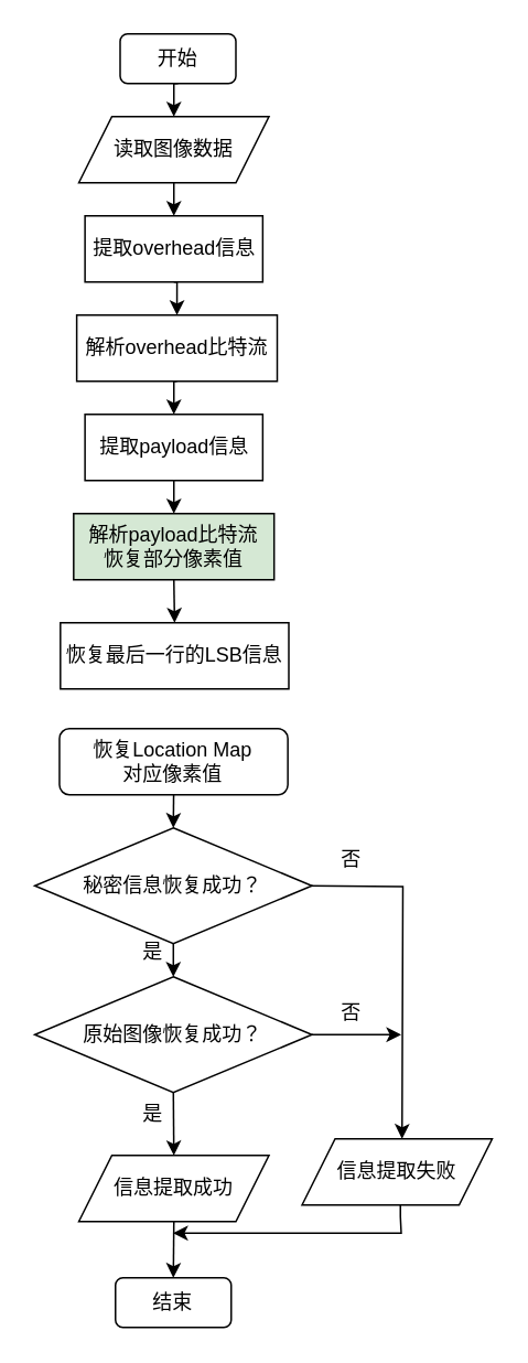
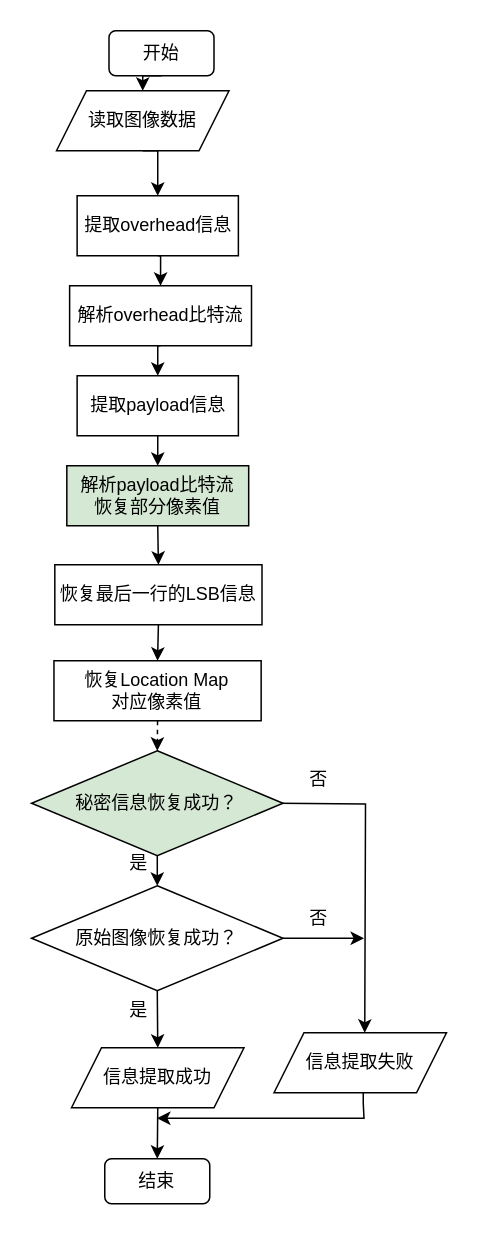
  <mxCell id="0" />
  <mxCell id="1" parent="0" />
  <mxCell id="2" style="edgeStyle=orthogonalEdgeStyle;rounded=0;orthogonalLoop=1;jettySize=auto;html=1;exitX=0.5;exitY=1;exitDx=0;exitDy=0;entryX=0.5;entryY=0;entryDx=0;entryDy=0;" edge="1" parent="1" source="3" target="5"><mxGeometry relative="1" as="geometry" /></mxCell>
  <mxCell id="3" value="开始" style="rounded=1;whiteSpace=wrap;html=1;" vertex="1" parent="1"><mxGeometry x="72" y="20" width="70" height="30" as="geometry" /></mxCell>
  <mxCell id="4" style="edgeStyle=orthogonalEdgeStyle;rounded=0;orthogonalLoop=1;jettySize=auto;html=1;exitX=0.5;exitY=1;exitDx=0;exitDy=0;entryX=0.5;entryY=0;entryDx=0;entryDy=0;" edge="1" parent="1" source="5" target="7"><mxGeometry relative="1" as="geometry" /></mxCell>
- <mxCell id="5" value="读取图像数据" style="shape=parallelogram;perimeter=parallelogramPerimeter;whiteSpace=wrap;html=1;fixedSize=1;" vertex="1" parent="1"><mxGeometry x="47" y="70" width="115" height="40" as="geometry" /></mxCell>
+ <mxCell id="5" value="读取图像数据" style="shape=parallelogram;perimeter=parallelogramPerimeter;whiteSpace=wrap;html=1;fixedSize=1;" vertex="1" parent="1"><mxGeometry x="37" y="60" width="115" height="40" as="geometry" /></mxCell>
  <mxCell id="6" style="edgeStyle=orthogonalEdgeStyle;rounded=0;orthogonalLoop=1;jettySize=auto;html=1;exitX=0.5;exitY=1;exitDx=0;exitDy=0;entryX=0.5;entryY=0;entryDx=0;entryDy=0;" edge="1" parent="1" source="7" target="9"><mxGeometry relative="1" as="geometry" /></mxCell>
  <mxCell id="7" value="提取overhead信息" style="rounded=0;whiteSpace=wrap;html=1;" vertex="1" parent="1"><mxGeometry x="50.75" y="130" width="107.5" height="40" as="geometry" /></mxCell>
  <mxCell id="8" style="edgeStyle=orthogonalEdgeStyle;rounded=0;orthogonalLoop=1;jettySize=auto;html=1;exitX=0.5;exitY=1;exitDx=0;exitDy=0;entryX=0.5;entryY=0;entryDx=0;entryDy=0;" edge="1" parent="1" source="9"><mxGeometry relative="1" as="geometry"><mxPoint x="104.5" y="250" as="targetPoint" /></mxGeometry></mxCell>
  <mxCell id="9" value="解析overhead比特流" style="rounded=0;whiteSpace=wrap;html=1;" vertex="1" parent="1"><mxGeometry x="45.75" y="190" width="121.25" height="40" as="geometry" /></mxCell>
  <mxCell id="10" style="edgeStyle=orthogonalEdgeStyle;rounded=0;orthogonalLoop=1;jettySize=auto;html=1;exitX=0.5;exitY=1;exitDx=0;exitDy=0;entryX=0.5;entryY=0;entryDx=0;entryDy=0;" edge="1" parent="1" source="11" target="15"><mxGeometry relative="1" as="geometry" /></mxCell>
  <mxCell id="11" value="提取payload信息" style="rounded=0;whiteSpace=wrap;html=1;" vertex="1" parent="1"><mxGeometry x="50.75" y="250" width="107.5" height="40" as="geometry" /></mxCell>
  <mxCell id="12" value="结束" style="rounded=1;whiteSpace=wrap;html=1;" vertex="1" parent="1"><mxGeometry x="69.18" y="772" width="70" height="30" as="geometry" /></mxCell>
  <mxCell id="13" value="否" style="text;html=1;strokeColor=none;fillColor=none;align=center;verticalAlign=middle;whiteSpace=wrap;rounded=0;" vertex="1" parent="1"><mxGeometry x="182" y="504" width="60" height="30" as="geometry" /></mxCell>
  <mxCell id="14" style="edgeStyle=orthogonalEdgeStyle;rounded=0;orthogonalLoop=1;jettySize=auto;html=1;exitX=0.5;exitY=1;exitDx=0;exitDy=0;entryX=0.5;entryY=0;entryDx=0;entryDy=0;" edge="1" parent="1" source="15" target="17"><mxGeometry relative="1" as="geometry" /></mxCell>
  <mxCell id="15" value="解析payload比特流&lt;br&gt;恢复部分像素值" style="rounded=0;whiteSpace=wrap;html=1;fillColor=#d5e8d4;" vertex="1" parent="1"><mxGeometry x="43.88" y="310" width="121.25" height="40" as="geometry" /></mxCell>
+ <mxCell id="16" style="edgeStyle=orthogonalEdgeStyle;rounded=0;orthogonalLoop=1;jettySize=auto;html=1;exitX=0.5;exitY=1;exitDx=0;exitDy=0;entryX=0.5;entryY=0;entryDx=0;entryDy=0;" edge="1" parent="1" source="17" target="19"><mxGeometry relative="1" as="geometry" /></mxCell>
  <mxCell id="17" value="恢复最后一行的LSB信息" style="rounded=0;whiteSpace=wrap;html=1;" vertex="1" parent="1"><mxGeometry x="35.88" y="376" width="138.12" height="40" as="geometry" /></mxCell>
- <mxCell id="18" style="edgeStyle=orthogonalEdgeStyle;rounded=0;orthogonalLoop=1;jettySize=auto;html=1;exitX=0.5;exitY=1;exitDx=0;exitDy=0;entryX=0.5;entryY=0;entryDx=0;entryDy=0;" edge="1" parent="1" source="19" target="22"><mxGeometry relative="1" as="geometry" /></mxCell>
- <mxCell id="19" value="恢复Location Map&lt;br&gt;对应像素值" style="whiteSpace=wrap;html=1;rounded=1;" vertex="1" parent="1"><mxGeometry x="35.31" y="440" width="138.12" height="40" as="geometry" /></mxCell>
+ <mxCell id="18" style="edgeStyle=orthogonalEdgeStyle;rounded=0;orthogonalLoop=1;jettySize=auto;html=1;exitX=0.5;exitY=1;exitDx=0;exitDy=0;entryX=0.5;entryY=0;entryDx=0;entryDy=0;dashed=1;" edge="1" parent="1" source="19" target="22"><mxGeometry relative="1" as="geometry" /></mxCell>
+ <mxCell id="19" value="恢复Location Map&lt;br&gt;对应像素值" style="rounded=0;whiteSpace=wrap;html=1;" vertex="1" parent="1"><mxGeometry x="35.31" y="440" width="138.12" height="40" as="geometry" /></mxCell>
  <mxCell id="20" style="edgeStyle=orthogonalEdgeStyle;rounded=0;orthogonalLoop=1;jettySize=auto;html=1;exitX=0.5;exitY=1;exitDx=0;exitDy=0;entryX=0.5;entryY=0;entryDx=0;entryDy=0;" edge="1" parent="1" source="22" target="25"><mxGeometry relative="1" as="geometry" /></mxCell>
  <mxCell id="21" style="edgeStyle=orthogonalEdgeStyle;rounded=0;orthogonalLoop=1;jettySize=auto;html=1;exitX=1;exitY=0.5;exitDx=0;exitDy=0;entryX=0.5;entryY=0;entryDx=0;entryDy=0;" edge="1" parent="1"><mxGeometry relative="1" as="geometry"><mxPoint x="242.5" y="688" as="targetPoint" /><mxPoint x="185" y="535" as="sourcePoint" /></mxGeometry></mxCell>
- <mxCell id="22" value="秘密信息恢复成功？" style="rhombus;whiteSpace=wrap;html=1;" vertex="1" parent="1"><mxGeometry x="20.37" y="500" width="167.63" height="70" as="geometry" /></mxCell>
+ <mxCell id="22" value="秘密信息恢复成功？" style="rhombus;whiteSpace=wrap;html=1;fillColor=#d5e8d4;" vertex="1" parent="1"><mxGeometry x="20.37" y="500" width="167.63" height="70" as="geometry" /></mxCell>
  <mxCell id="23" style="edgeStyle=orthogonalEdgeStyle;rounded=0;orthogonalLoop=1;jettySize=auto;html=1;exitX=0.5;exitY=1;exitDx=0;exitDy=0;entryX=0.5;entryY=0;entryDx=0;entryDy=0;" edge="1" parent="1" source="25" target="27"><mxGeometry relative="1" as="geometry" /></mxCell>
  <mxCell id="24" style="edgeStyle=orthogonalEdgeStyle;rounded=0;orthogonalLoop=1;jettySize=auto;html=1;exitX=1;exitY=0.5;exitDx=0;exitDy=0;" edge="1" parent="1" source="25"><mxGeometry relative="1" as="geometry"><mxPoint x="242" y="625" as="targetPoint" /><Array as="points"><mxPoint x="232" y="625" /><mxPoint x="232" y="625" /></Array></mxGeometry></mxCell>
  <mxCell id="25" value="原始图像恢复成功？" style="rhombus;whiteSpace=wrap;html=1;" vertex="1" parent="1"><mxGeometry x="20.37" y="590" width="167.63" height="70" as="geometry" /></mxCell>
  <mxCell id="26" style="edgeStyle=orthogonalEdgeStyle;rounded=0;orthogonalLoop=1;jettySize=auto;html=1;exitX=0.5;exitY=1;exitDx=0;exitDy=0;entryX=0.5;entryY=0;entryDx=0;entryDy=0;" edge="1" parent="1" source="27" target="12"><mxGeometry relative="1" as="geometry" /></mxCell>
  <mxCell id="27" value="信息提取成功" style="shape=parallelogram;perimeter=parallelogramPerimeter;whiteSpace=wrap;html=1;fixedSize=1;" vertex="1" parent="1"><mxGeometry x="47" y="698" width="115" height="40" as="geometry" /></mxCell>
  <mxCell id="28" style="edgeStyle=orthogonalEdgeStyle;rounded=0;orthogonalLoop=1;jettySize=auto;html=1;exitX=0.5;exitY=1;exitDx=0;exitDy=0;" edge="1" parent="1"><mxGeometry relative="1" as="geometry"><mxPoint x="104" y="745" as="targetPoint" /><mxPoint x="241.5" y="723" as="sourcePoint" /><Array as="points"><mxPoint x="242" y="735" /><mxPoint x="242" y="735" /></Array></mxGeometry></mxCell>
  <mxCell id="29" value="信息提取失败" style="shape=parallelogram;perimeter=parallelogramPerimeter;whiteSpace=wrap;html=1;fixedSize=1;" vertex="1" parent="1"><mxGeometry x="182" y="688" width="115" height="40" as="geometry" /></mxCell>
  <mxCell id="30" value="否" style="text;html=1;strokeColor=none;fillColor=none;align=center;verticalAlign=middle;whiteSpace=wrap;rounded=0;" vertex="1" parent="1"><mxGeometry x="182" y="597" width="60" height="30" as="geometry" /></mxCell>
  <mxCell id="31" value="是" style="text;html=1;strokeColor=none;fillColor=none;align=center;verticalAlign=middle;whiteSpace=wrap;rounded=0;" vertex="1" parent="1"><mxGeometry x="62" y="560" width="60" height="30" as="geometry" /></mxCell>
  <mxCell id="32" value="是" style="text;html=1;strokeColor=none;fillColor=none;align=center;verticalAlign=middle;whiteSpace=wrap;rounded=0;" vertex="1" parent="1"><mxGeometry x="62" y="658" width="60" height="30" as="geometry" /></mxCell>
